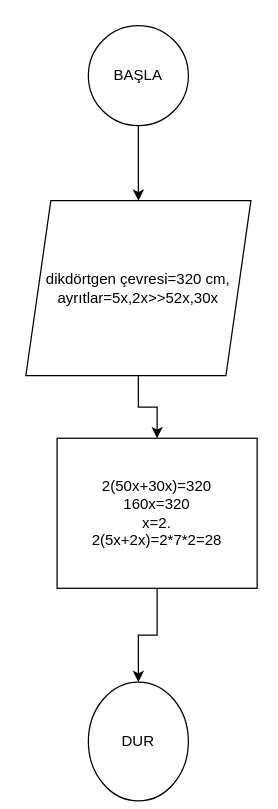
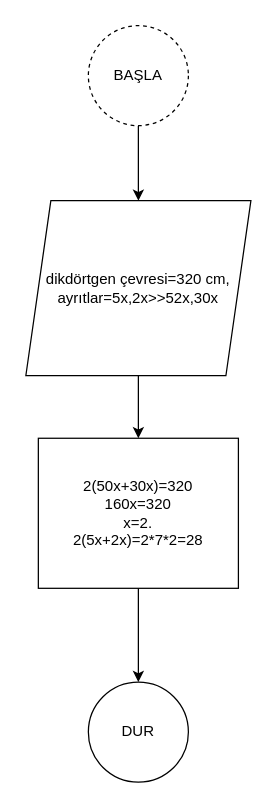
  <mxCell id="0" />
  <mxCell id="1" parent="0" />
  <mxCell id="2" value="" style="edgeStyle=orthogonalEdgeStyle;rounded=0;orthogonalLoop=1;jettySize=auto;html=1;" edge="1" parent="1" source="3" target="6"><mxGeometry relative="1" as="geometry" /></mxCell>
- <mxCell id="3" value="BAŞLA" style="ellipse;whiteSpace=wrap;html=1;aspect=fixed;" vertex="1" parent="1"><mxGeometry x="70" y="20" width="80" height="80" as="geometry" /></mxCell>
- <mxCell id="4" value="DUR" style="ellipse;whiteSpace=wrap;html=1;aspect=fixed;" vertex="1" parent="1"><mxGeometry x="70" y="545" width="80" height="95" as="geometry" /></mxCell>
+ <mxCell id="3" value="BAŞLA" style="ellipse;whiteSpace=wrap;html=1;aspect=fixed;dashed=1;" vertex="1" parent="1"><mxGeometry x="70" y="20" width="80" height="80" as="geometry" /></mxCell>
+ <mxCell id="4" value="DUR" style="ellipse;whiteSpace=wrap;html=1;aspect=fixed;" vertex="1" parent="1"><mxGeometry x="70" y="545" width="80" height="80" as="geometry" /></mxCell>
  <mxCell id="5" value="" style="edgeStyle=orthogonalEdgeStyle;rounded=0;orthogonalLoop=1;jettySize=auto;html=1;" edge="1" parent="1" source="6" target="8"><mxGeometry relative="1" as="geometry" /></mxCell>
  <mxCell id="6" value="dikdörtgen çevresi=320 cm,&lt;br&gt;ayrıtlar=5x,2x&amp;gt;&amp;gt;52x,30x&lt;br&gt;" style="shape=parallelogram;perimeter=parallelogramPerimeter;whiteSpace=wrap;html=1;fixedSize=1;" vertex="1" parent="1"><mxGeometry x="20" y="160" width="180" height="140" as="geometry" /></mxCell>
  <mxCell id="7" value="" style="edgeStyle=orthogonalEdgeStyle;rounded=0;orthogonalLoop=1;jettySize=auto;html=1;" edge="1" parent="1" source="8" target="4"><mxGeometry relative="1" as="geometry" /></mxCell>
- <mxCell id="8" value="2(50x+30x)=320&lt;br&gt;160x=320&lt;br&gt;x=2.&lt;br&gt;2(5x+2x)=2*7*2=28" style="rounded=0;whiteSpace=wrap;html=1;" vertex="1" parent="1"><mxGeometry x="45" y="350" width="160" height="120" as="geometry" /></mxCell>
+ <mxCell id="8" value="2(50x+30x)=320&lt;br&gt;160x=320&lt;br&gt;x=2.&lt;br&gt;2(5x+2x)=2*7*2=28" style="rounded=0;whiteSpace=wrap;html=1;" vertex="1" parent="1"><mxGeometry x="30" y="350" width="160" height="120" as="geometry" /></mxCell>
